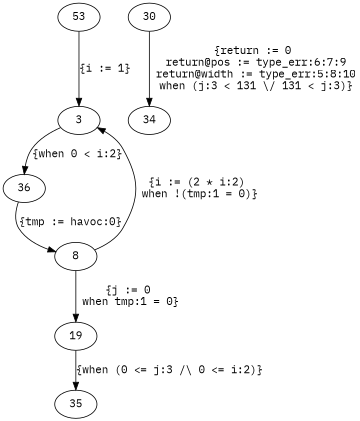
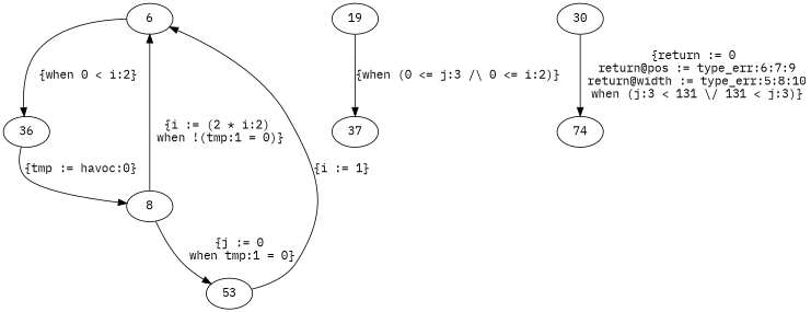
  digraph {
    fontname="IBM Plex Mono"
    node [fontname="IBM Plex Mono"]
    edge [fontname="IBM Plex Mono"]
-   3
+   3 [label=6]
    36
    8
    n4 [label=19]
-   35
+   35 [label=37]
    30
-   34
+   34 [label=74]
    n8 [label=53]
    3 -> 36 [label="{when 0 < i:2}"]
    36 -> 8 [label="{tmp := havoc:0}"]
    8 -> 3 [label="{i := (2 * i:2)\n when !(tmp:1 = 0)}"]
-   8 -> n4 [label="{j := 0\n when tmp:1 = 0}"]
+   8 -> n8 [label="{j := 0\n when tmp:1 = 0}"]
    n4 -> 35 [label="{when (0 <= j:3 /\\ 0 <= i:2)}"]
    30 -> 34 [label="{return := 0\n return@pos := type_err:6:7:9\n return@width := type_err:5:8:10\n when (j:3 < 131 \\/ 131 < j:3)}"]
    n8 -> 3 [label="{i := 1}"]
  }
